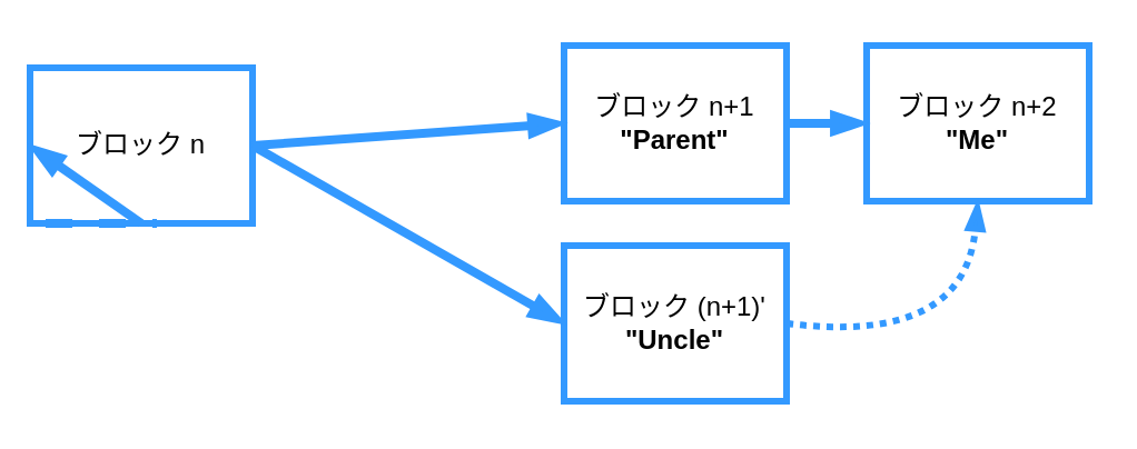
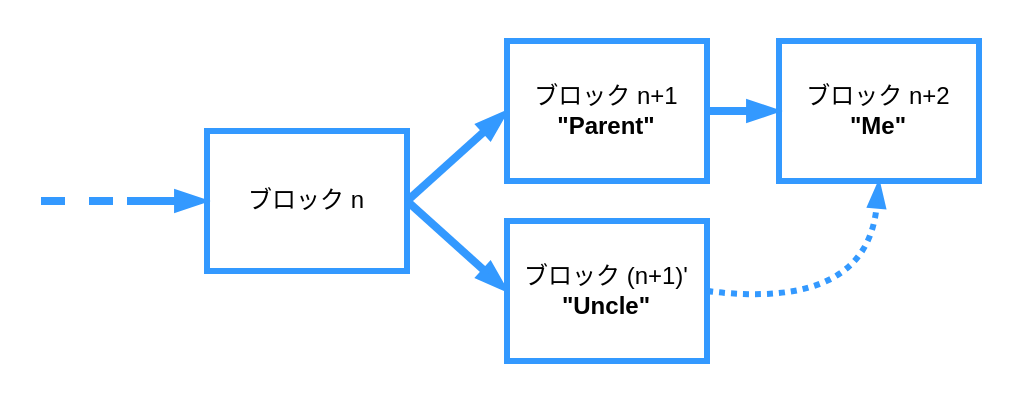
  <mxCell id="0" />
  <mxCell id="1" parent="0" />
- <mxCell id="2" value="ブロック n" style="whiteSpace=wrap;html=1;strokeWidth=3;strokeColor=#3399FF;" vertex="1" parent="1"><mxGeometry x="13" y="30" width="100" height="70" as="geometry" /></mxCell>
+ <mxCell id="2" value="ブロック n" style="whiteSpace=wrap;html=1;strokeWidth=3;strokeColor=#3399FF;" vertex="1" parent="1"><mxGeometry x="103" y="65" width="100" height="70" as="geometry" /></mxCell>
  <mxCell id="3" value="ブロック (n+1)'&lt;br&gt;&lt;b&gt;&quot;Uncle&quot;&lt;/b&gt;" style="whiteSpace=wrap;html=1;strokeWidth=3;strokeColor=#3399FF;" vertex="1" parent="1"><mxGeometry x="253" y="110" width="100" height="70" as="geometry" /></mxCell>
  <mxCell id="4" value="ブロック n+1&lt;br&gt;&lt;b&gt;&quot;Parent&quot;&lt;/b&gt;" style="whiteSpace=wrap;html=1;strokeWidth=3;strokeColor=#3399FF;" vertex="1" parent="1"><mxGeometry x="253" y="20" width="100" height="70" as="geometry" /></mxCell>
  <mxCell id="5" value="ブロック n+2&lt;br&gt;&lt;b&gt;&quot;Me&quot;&lt;/b&gt;" style="whiteSpace=wrap;html=1;strokeWidth=3;strokeColor=#3399FF;" vertex="1" parent="1"><mxGeometry x="389" y="20" width="100" height="70" as="geometry" /></mxCell>
  <mxCell id="6" value="" style="endArrow=blockThin;html=1;endFill=1;strokeWidth=4;strokeColor=#3399FF;exitX=1;exitY=0.5;exitDx=0;exitDy=0;entryX=0;entryY=0.5;entryDx=0;entryDy=0;" edge="1" parent="1" source="2" target="4"><mxGeometry width="50" height="50" relative="1" as="geometry"><mxPoint x="273" y="125" as="sourcePoint" /><mxPoint x="323" y="75" as="targetPoint" /></mxGeometry></mxCell>
  <mxCell id="7" value="" style="endArrow=blockThin;html=1;endFill=1;strokeWidth=4;strokeColor=#3399FF;exitX=1;exitY=0.5;exitDx=0;exitDy=0;entryX=0;entryY=0.5;entryDx=0;entryDy=0;" edge="1" parent="1" source="2" target="3"><mxGeometry width="50" height="50" relative="1" as="geometry"><mxPoint x="213" y="110" as="sourcePoint" /><mxPoint x="263" y="65" as="targetPoint" /></mxGeometry></mxCell>
  <mxCell id="8" value="" style="endArrow=blockThin;html=1;endFill=1;strokeWidth=4;strokeColor=#3399FF;exitX=1;exitY=0.5;exitDx=0;exitDy=0;" edge="1" parent="1" source="4" target="5"><mxGeometry width="50" height="50" relative="1" as="geometry"><mxPoint x="408" y="110" as="sourcePoint" /><mxPoint x="458" y="155" as="targetPoint" /></mxGeometry></mxCell>
  <mxCell id="9" value="" style="endArrow=blockThin;html=1;endFill=1;strokeWidth=4;strokeColor=#3399FF;entryX=0;entryY=0.5;entryDx=0;entryDy=0;" edge="1" parent="1" target="2"><mxGeometry width="50" height="50" relative="1" as="geometry"><mxPoint x="63" y="100" as="sourcePoint" /><mxPoint x="101" y="65" as="targetPoint" /></mxGeometry></mxCell>
  <mxCell id="10" value="" style="endArrow=none;dashed=1;html=1;strokeColor=#3399FF;strokeWidth=4;" edge="1" parent="1"><mxGeometry width="50" height="50" relative="1" as="geometry"><mxPoint x="20" y="100" as="sourcePoint" /><mxPoint x="70" y="100" as="targetPoint" /></mxGeometry></mxCell>
  <mxCell id="11" value="" style="curved=1;endArrow=blockThin;html=1;strokeColor=#3399FF;strokeWidth=3;endFill=1;dashed=1;dashPattern=1 1;exitX=1;exitY=0.5;exitDx=0;exitDy=0;entryX=0.5;entryY=1;entryDx=0;entryDy=0;" edge="1" parent="1" source="3" target="5"><mxGeometry width="50" height="50" relative="1" as="geometry"><mxPoint x="414" y="195" as="sourcePoint" /><mxPoint x="464" y="145" as="targetPoint" /><Array as="points"><mxPoint x="433" y="155" /></Array></mxGeometry></mxCell>
